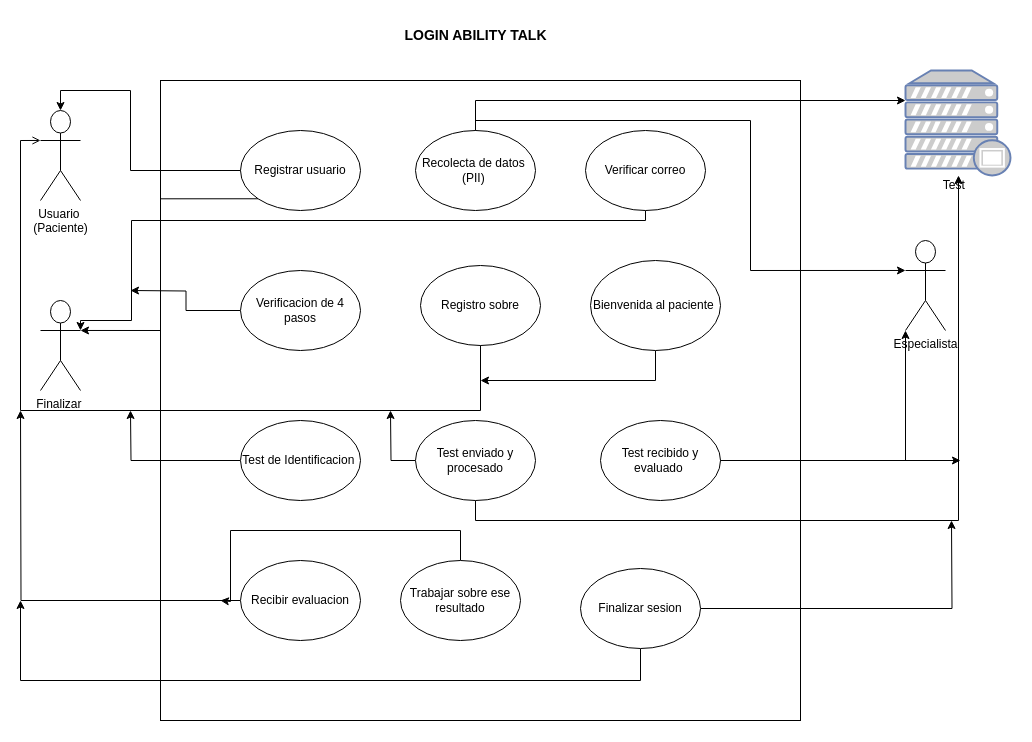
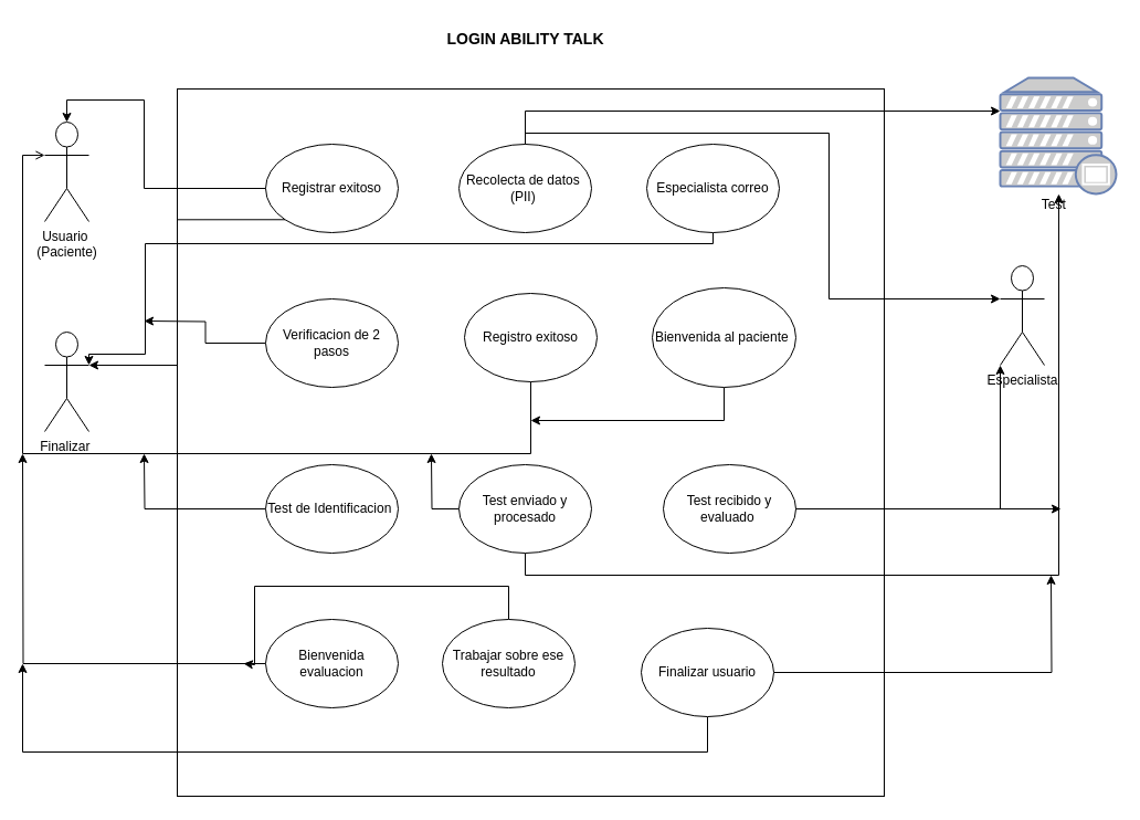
  <mxCell id="0" />
  <mxCell id="1" parent="0" />
  <mxCell id="2" value="" style="whiteSpace=wrap;html=1;aspect=fixed;" vertex="1" parent="1"><mxGeometry x="160" y="80" width="640" height="640" as="geometry" /></mxCell>
- <mxCell id="3" value="Registrar usuario" style="ellipse;whiteSpace=wrap;html=1;" vertex="1" parent="1"><mxGeometry x="240" y="130" width="120" height="80" as="geometry" /></mxCell>
+ <mxCell id="3" value="Registrar exitoso" style="ellipse;whiteSpace=wrap;html=1;" vertex="1" parent="1"><mxGeometry x="240" y="130" width="120" height="80" as="geometry" /></mxCell>
  <mxCell id="4" style="edgeStyle=orthogonalEdgeStyle;rounded=0;orthogonalLoop=1;jettySize=auto;html=1;" edge="1" parent="1" source="5" target="31"><mxGeometry relative="1" as="geometry"><mxPoint x="880" y="120" as="targetPoint" /><Array as="points"><mxPoint x="475" y="100" /></Array></mxGeometry></mxCell>
  <mxCell id="5" value="Recolecta de datos&amp;nbsp;&lt;div&gt;(PII)&amp;nbsp;&lt;/div&gt;" style="ellipse;whiteSpace=wrap;html=1;" vertex="1" parent="1"><mxGeometry x="415" y="130" width="120" height="80" as="geometry" /></mxCell>
  <mxCell id="6" style="edgeStyle=orthogonalEdgeStyle;rounded=0;orthogonalLoop=1;jettySize=auto;html=1;entryX=1;entryY=0.333;entryDx=0;entryDy=0;entryPerimeter=0;" edge="1" parent="1" source="7" target="13"><mxGeometry relative="1" as="geometry"><mxPoint x="130" y="340" as="targetPoint" /><Array as="points"><mxPoint x="645" y="220" /><mxPoint x="131" y="220" /><mxPoint x="131" y="320" /><mxPoint x="80" y="320" /></Array></mxGeometry></mxCell>
- <mxCell id="7" value="Verificar correo" style="ellipse;whiteSpace=wrap;html=1;" vertex="1" parent="1"><mxGeometry x="585" y="130" width="120" height="80" as="geometry" /></mxCell>
+ <mxCell id="7" value="Especialista correo" style="ellipse;whiteSpace=wrap;html=1;" vertex="1" parent="1"><mxGeometry x="585" y="130" width="120" height="80" as="geometry" /></mxCell>
  <mxCell id="8" style="edgeStyle=orthogonalEdgeStyle;rounded=0;orthogonalLoop=1;jettySize=auto;html=1;" edge="1" parent="1" source="9"><mxGeometry relative="1" as="geometry"><mxPoint x="130" y="290" as="targetPoint" /></mxGeometry></mxCell>
- <mxCell id="9" value="Verificacion de 4 pasos" style="ellipse;whiteSpace=wrap;html=1;" vertex="1" parent="1"><mxGeometry x="240" y="270" width="120" height="80" as="geometry" /></mxCell>
- <mxCell id="10" value="Registro sobre" style="ellipse;whiteSpace=wrap;html=1;" vertex="1" parent="1"><mxGeometry x="420" y="265" width="120" height="80" as="geometry" /></mxCell>
+ <mxCell id="9" value="Verificacion de 2 pasos" style="ellipse;whiteSpace=wrap;html=1;" vertex="1" parent="1"><mxGeometry x="240" y="270" width="120" height="80" as="geometry" /></mxCell>
+ <mxCell id="10" value="Registro exitoso" style="ellipse;whiteSpace=wrap;html=1;" vertex="1" parent="1"><mxGeometry x="420" y="265" width="120" height="80" as="geometry" /></mxCell>
  <mxCell id="11" value="Usuario&amp;nbsp;&lt;div&gt;(Paciente)&lt;/div&gt;" style="shape=umlActor;verticalLabelPosition=bottom;verticalAlign=top;html=1;outlineConnect=0;" vertex="1" parent="1"><mxGeometry y="110" width="40" height="90" as="geometry" x="40" /></mxCell>
  <mxCell id="12" value="Especialista" style="shape=umlActor;verticalLabelPosition=bottom;verticalAlign=top;html=1;outlineConnect=0;" vertex="1" parent="1"><mxGeometry x="905" y="240" width="40" height="90" as="geometry" /></mxCell>
  <mxCell id="13" value="Finalizar&amp;nbsp;" style="shape=umlActor;verticalLabelPosition=bottom;verticalAlign=top;html=1;outlineConnect=0;" vertex="1" parent="1"><mxGeometry y="300" width="40" height="90" as="geometry" x="40" /></mxCell>
  <mxCell id="14" value="&lt;b&gt;&lt;font style=&quot;font-size: 14px;&quot;&gt;LOGIN ABILITY TALK&lt;/font&gt;&lt;/b&gt;" style="text;html=1;align=center;verticalAlign=middle;resizable=0;points=[];autosize=1;strokeColor=none;fillColor=none;" vertex="1" parent="1"><mxGeometry x="390" y="20" width="170" height="30" as="geometry" /></mxCell>
  <mxCell id="15" style="edgeStyle=orthogonalEdgeStyle;rounded=0;orthogonalLoop=1;jettySize=auto;html=1;" edge="1" parent="1" source="16"><mxGeometry relative="1" as="geometry"><mxPoint x="480" y="380" as="targetPoint" /><Array as="points"><mxPoint x="655" y="380" /><mxPoint x="481" y="380" /></Array></mxGeometry></mxCell>
  <mxCell id="16" value="Bienvenida al paciente&amp;nbsp;" style="ellipse;whiteSpace=wrap;html=1;" vertex="1" parent="1"><mxGeometry x="590" y="260" width="130" height="90" as="geometry" /></mxCell>
  <mxCell id="17" style="edgeStyle=orthogonalEdgeStyle;rounded=0;orthogonalLoop=1;jettySize=auto;html=1;" edge="1" parent="1" source="18"><mxGeometry relative="1" as="geometry"><mxPoint x="130" y="410" as="targetPoint" /></mxGeometry></mxCell>
  <mxCell id="18" value="Test de Identificacion&amp;nbsp;" style="ellipse;whiteSpace=wrap;html=1;" vertex="1" parent="1"><mxGeometry x="240" y="420" width="120" height="80" as="geometry" /></mxCell>
  <mxCell id="19" style="edgeStyle=orthogonalEdgeStyle;rounded=0;orthogonalLoop=1;jettySize=auto;html=1;" edge="1" parent="1" source="21" target="31"><mxGeometry relative="1" as="geometry"><Array as="points"><mxPoint x="475" y="520" /><mxPoint x="958" y="520" /></Array></mxGeometry></mxCell>
  <mxCell id="20" style="edgeStyle=orthogonalEdgeStyle;rounded=0;orthogonalLoop=1;jettySize=auto;html=1;" edge="1" parent="1" source="21"><mxGeometry relative="1" as="geometry"><mxPoint x="390" y="410" as="targetPoint" /></mxGeometry></mxCell>
  <mxCell id="21" value="Test enviado y procesado" style="ellipse;whiteSpace=wrap;html=1;" vertex="1" parent="1"><mxGeometry x="415" y="420" width="120" height="80" as="geometry" /></mxCell>
  <mxCell id="22" style="edgeStyle=orthogonalEdgeStyle;rounded=0;orthogonalLoop=1;jettySize=auto;html=1;" edge="1" parent="1" source="23"><mxGeometry relative="1" as="geometry"><mxPoint x="960" y="460" as="targetPoint" /></mxGeometry></mxCell>
  <mxCell id="23" value="Test recibido y evaluado&amp;nbsp;" style="ellipse;whiteSpace=wrap;html=1;" vertex="1" parent="1"><mxGeometry x="600" y="420" width="120" height="80" as="geometry" /></mxCell>
  <mxCell id="24" style="edgeStyle=orthogonalEdgeStyle;rounded=0;orthogonalLoop=1;jettySize=auto;html=1;" edge="1" parent="1" source="25"><mxGeometry relative="1" as="geometry"><mxPoint x="20" y="410" as="targetPoint" /></mxGeometry></mxCell>
- <mxCell id="25" value="Recibir evaluacion" style="ellipse;whiteSpace=wrap;html=1;" vertex="1" parent="1"><mxGeometry x="240" y="560" width="120" height="80" as="geometry" /></mxCell>
+ <mxCell id="25" value="Bienvenida evaluacion" style="ellipse;whiteSpace=wrap;html=1;" vertex="1" parent="1"><mxGeometry x="240" y="560" width="120" height="80" as="geometry" /></mxCell>
  <mxCell id="26" style="edgeStyle=orthogonalEdgeStyle;rounded=0;orthogonalLoop=1;jettySize=auto;html=1;" edge="1" parent="1" source="27"><mxGeometry relative="1" as="geometry"><mxPoint x="220" y="600" as="targetPoint" /><Array as="points"><mxPoint x="460" y="530" /><mxPoint x="230" y="530" /><mxPoint x="230" y="601" /></Array></mxGeometry></mxCell>
  <mxCell id="27" value="Trabajar sobre ese resultado" style="ellipse;whiteSpace=wrap;html=1;" vertex="1" parent="1"><mxGeometry x="400" y="560" width="120" height="80" as="geometry" /></mxCell>
  <mxCell id="28" style="edgeStyle=orthogonalEdgeStyle;rounded=0;orthogonalLoop=1;jettySize=auto;html=1;" edge="1" parent="1" source="30"><mxGeometry relative="1" as="geometry"><mxPoint x="20" y="600" as="targetPoint" /><Array as="points"><mxPoint x="640" y="680" /><mxPoint x="20" y="680" /></Array></mxGeometry></mxCell>
  <mxCell id="29" style="edgeStyle=orthogonalEdgeStyle;rounded=0;orthogonalLoop=1;jettySize=auto;html=1;" edge="1" parent="1" source="30"><mxGeometry relative="1" as="geometry"><mxPoint x="951" y="520" as="targetPoint" /></mxGeometry></mxCell>
- <mxCell id="30" value="Finalizar sesion" style="ellipse;whiteSpace=wrap;html=1;" vertex="1" parent="1"><mxGeometry x="580" y="568" width="120" height="80" as="geometry" /></mxCell>
+ <mxCell id="30" value="Finalizar usuario" style="ellipse;whiteSpace=wrap;html=1;" vertex="1" parent="1"><mxGeometry x="580" y="568" width="120" height="80" as="geometry" /></mxCell>
  <mxCell id="31" value="" style="fontColor=#0066CC;verticalAlign=top;verticalLabelPosition=bottom;labelPosition=center;align=center;html=1;outlineConnect=0;fillColor=#CCCCCC;strokeColor=#6881B3;gradientColor=none;gradientDirection=north;strokeWidth=2;shape=mxgraph.networks.proxy_server;" vertex="1" parent="1"><mxGeometry x="905" y="70" width="105" height="105" as="geometry" /></mxCell>
  <mxCell id="32" value="Test&amp;nbsp;" style="text;html=1;align=center;verticalAlign=middle;resizable=0;points=[];autosize=1;strokeColor=none;fillColor=none;" vertex="1" parent="1"><mxGeometry x="920" y="170" width="70" height="30" as="geometry" /></mxCell>
  <mxCell id="33" style="edgeStyle=orthogonalEdgeStyle;rounded=0;orthogonalLoop=1;jettySize=auto;html=1;entryX=0.5;entryY=0;entryDx=0;entryDy=0;entryPerimeter=0;" edge="1" parent="1" source="3" target="11"><mxGeometry relative="1" as="geometry"><Array as="points"><mxPoint x="130" y="170" /><mxPoint x="130" y="90" /><mxPoint x="60" y="90" /></Array></mxGeometry></mxCell>
  <mxCell id="34" style="edgeStyle=orthogonalEdgeStyle;rounded=0;orthogonalLoop=1;jettySize=auto;html=1;exitX=0;exitY=1;exitDx=0;exitDy=0;entryX=1;entryY=0.333;entryDx=0;entryDy=0;entryPerimeter=0;" edge="1" parent="1" source="3" target="13"><mxGeometry relative="1" as="geometry" /></mxCell>
  <mxCell id="35" style="edgeStyle=orthogonalEdgeStyle;rounded=0;orthogonalLoop=1;jettySize=auto;html=1;entryX=0;entryY=0.333;entryDx=0;entryDy=0;entryPerimeter=0;" edge="1" parent="1" source="5" target="12"><mxGeometry relative="1" as="geometry"><Array as="points"><mxPoint x="475" y="120" /><mxPoint x="750" y="120" /><mxPoint x="750" y="270" /></Array></mxGeometry></mxCell>
  <mxCell id="36" style="edgeStyle=orthogonalEdgeStyle;rounded=0;orthogonalLoop=1;jettySize=auto;html=1;entryX=0;entryY=0.333;entryDx=0;entryDy=0;entryPerimeter=0;endArrow=open;" edge="1" parent="1" source="10" target="11"><mxGeometry relative="1" as="geometry"><Array as="points"><mxPoint x="480" y="410" /><mxPoint x="20" y="410" /><mxPoint x="20" y="140" /></Array></mxGeometry></mxCell>
  <mxCell id="37" style="edgeStyle=orthogonalEdgeStyle;rounded=0;orthogonalLoop=1;jettySize=auto;html=1;entryX=0;entryY=1;entryDx=0;entryDy=0;entryPerimeter=0;" edge="1" parent="1" source="23" target="12"><mxGeometry relative="1" as="geometry" /></mxCell>
